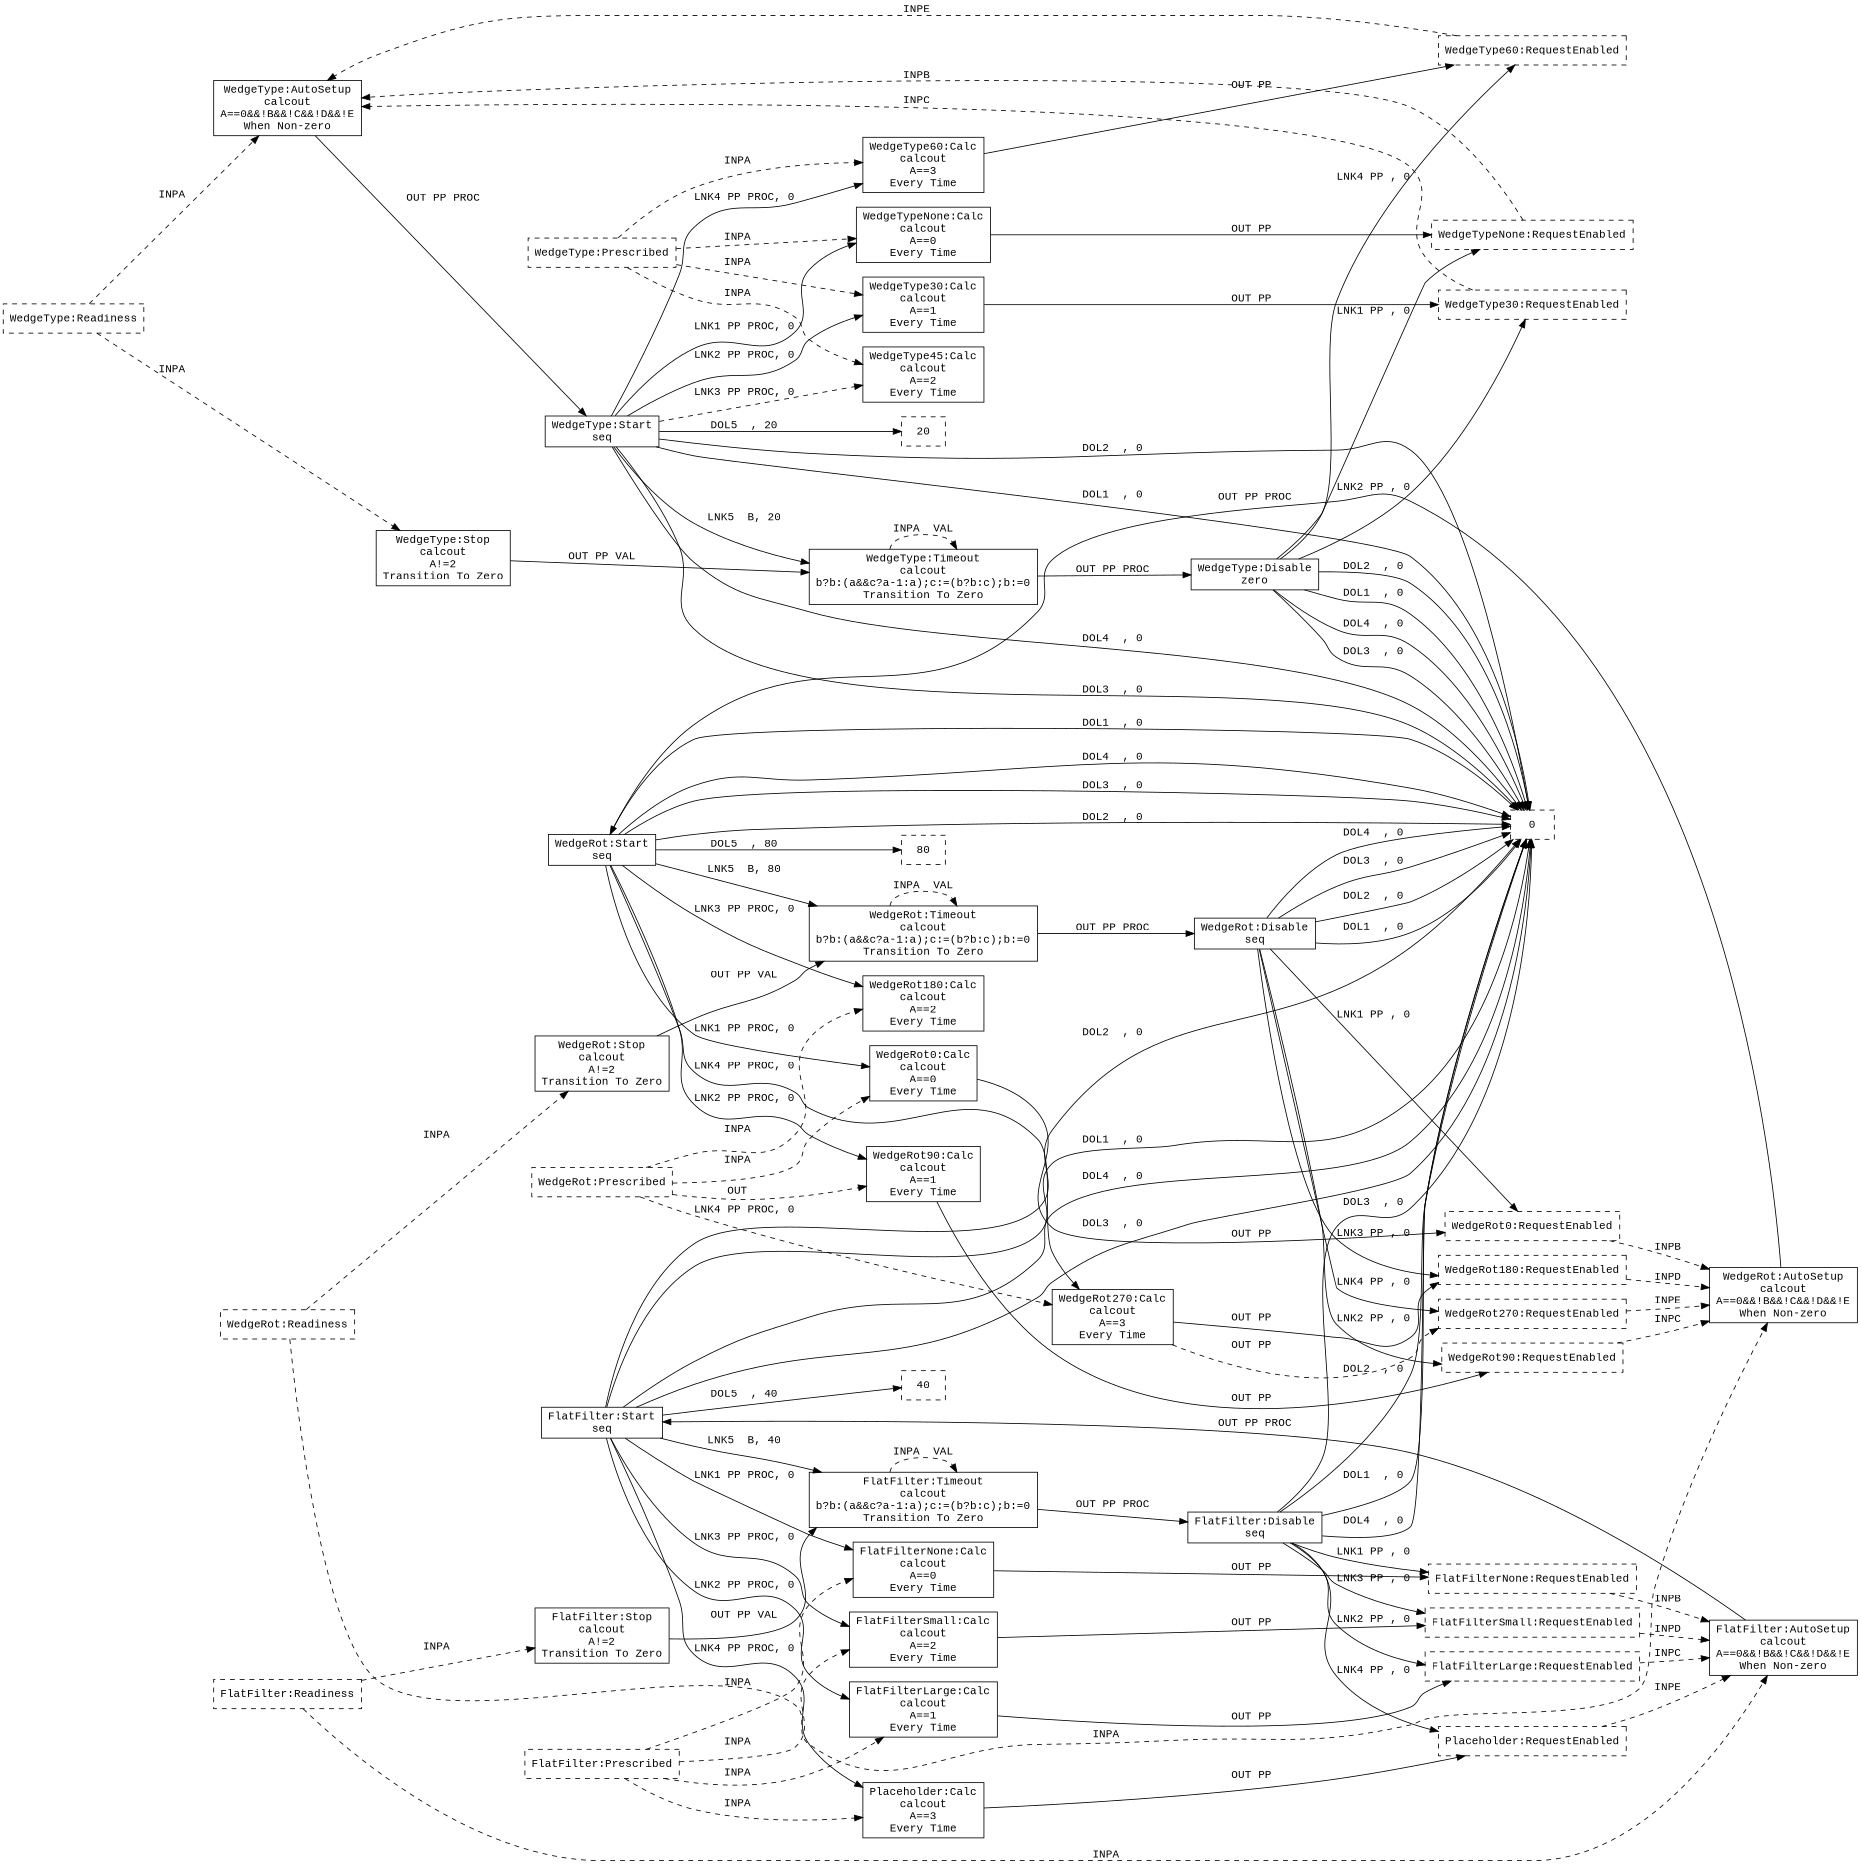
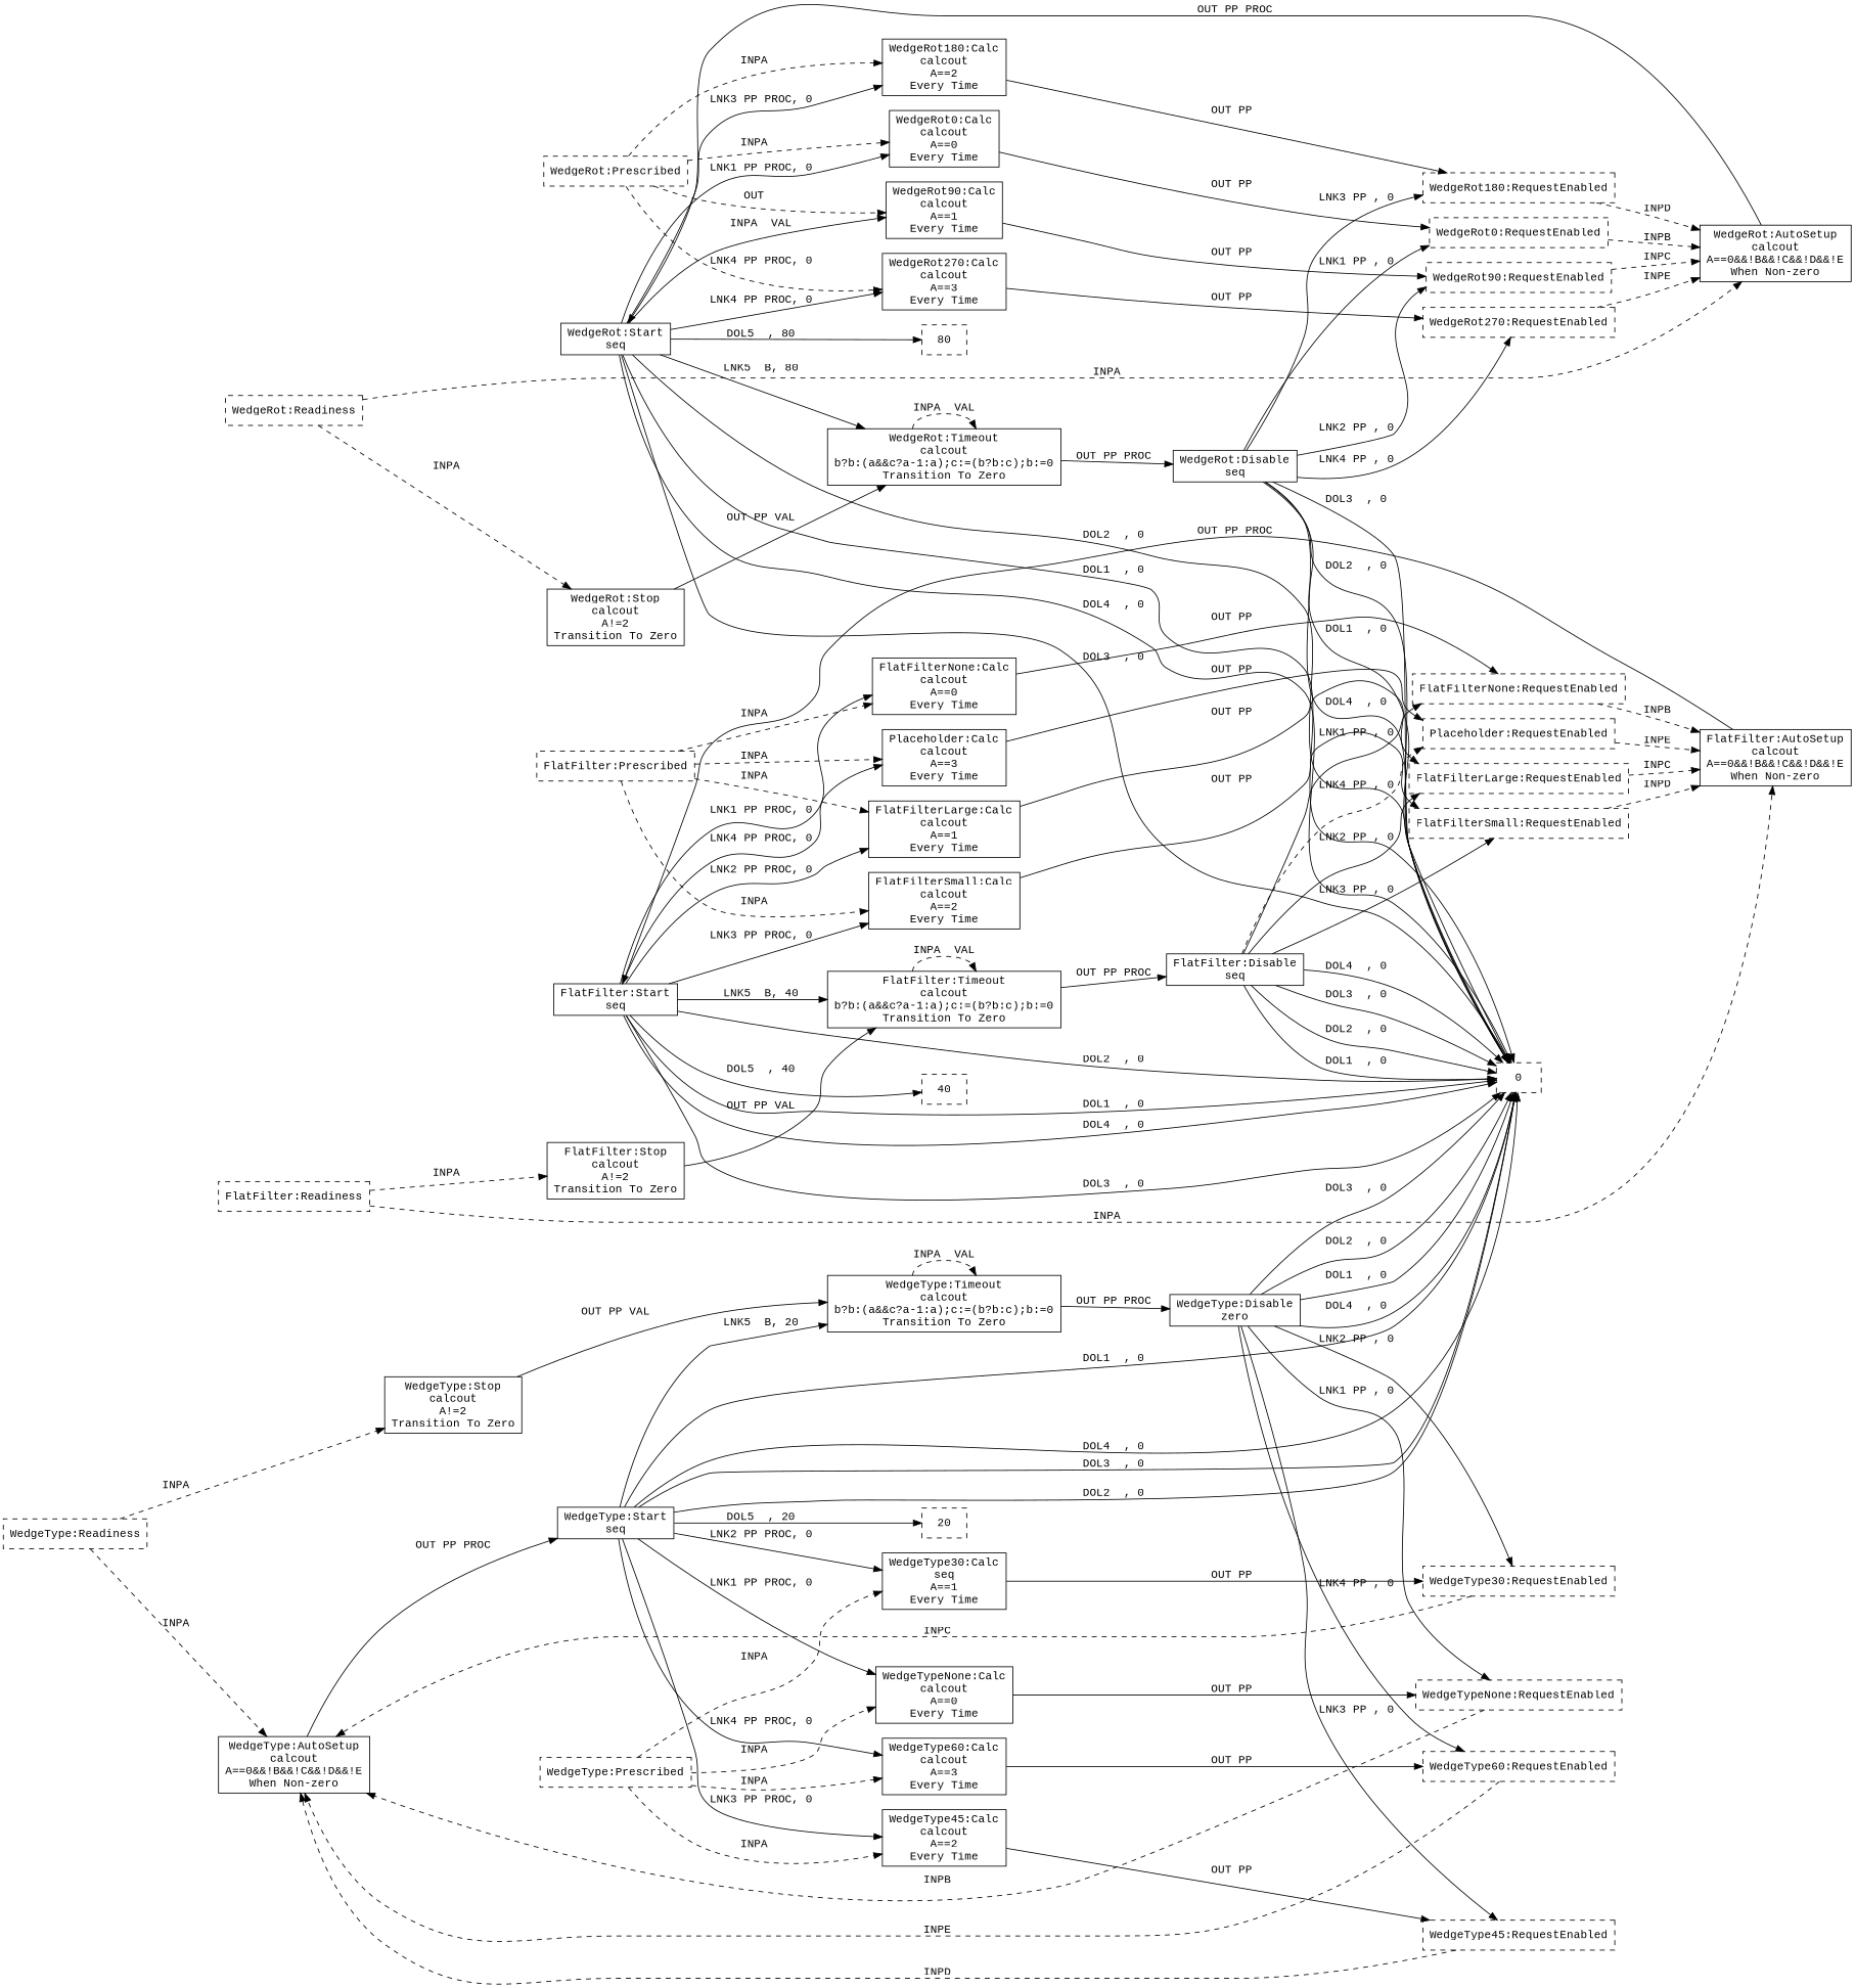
  digraph {
    fontname="Liberation Mono"
    rankdir=LR
    node [fontname="Liberation Mono" shape=box]
    edge [fontname="Liberation Mono" style=solid]
    n1 [label="WedgeType:AutoSetup\ncalcout\nA==0&&!B&&!C&&!D&&!E\nWhen Non-zero"]
    n2 [label="WedgeType:Start\nseq"]
    n3 [label="WedgeTypeNone:Calc\ncalcout\nA==0\nEvery Time"]
    n4 [label="WedgeType:Timeout\ncalcout\nb?b:(a&&c?a-1:a);c:=(b?b:c);b:=0\nTransition To Zero"]
    n5 [label="WedgeType60:Calc\ncalcout\nA==3\nEvery Time"]
    n6 [label="WedgeType45:Calc\ncalcout\nA==2\nEvery Time"]
-   n7 [label="WedgeType30:Calc\ncalcout\nA==1\nEvery Time"]
+   n7 [label="WedgeType30:Calc\nseq\nA==1\nEvery Time"]
    0 [style=dashed]
    20 [style=dashed]
    "WedgeType30:RequestEnabled" [style=dashed]
    "WedgeTypeNone:RequestEnabled" [style=dashed]
    "WedgeType60:RequestEnabled" [style=dashed]
+   "WedgeType45:RequestEnabled" [style=dashed]
    "WedgeType:Readiness" [style=dashed]
    n15 [label="WedgeType:Stop\ncalcout\nA!=2\nTransition To Zero"]
    n16 [label="WedgeType:Disable\nzero"]
    "WedgeType:Prescribed" [style=dashed]
    n18 [label="WedgeRot:AutoSetup\ncalcout\nA==0&&!B&&!C&&!D&&!E\nWhen Non-zero"]
    n19 [label="WedgeRot:Start\nseq"]
    n20 [label="WedgeRot0:Calc\ncalcout\nA==0\nEvery Time"]
    n21 [label="WedgeRot:Timeout\ncalcout\nb?b:(a&&c?a-1:a);c:=(b?b:c);b:=0\nTransition To Zero"]
    n22 [label="WedgeRot270:Calc\ncalcout\nA==3\nEvery Time"]
    n23 [label="WedgeRot180:Calc\ncalcout\nA==2\nEvery Time"]
    n24 [label="WedgeRot90:Calc\ncalcout\nA==1\nEvery Time"]
    80 [style=dashed]
    "WedgeRot90:RequestEnabled" [style=dashed]
    "WedgeRot0:RequestEnabled" [style=dashed]
    "WedgeRot270:RequestEnabled" [style=dashed]
    "WedgeRot180:RequestEnabled" [style=dashed]
    "WedgeRot:Readiness" [style=dashed]
    n31 [label="WedgeRot:Stop\ncalcout\nA!=2\nTransition To Zero"]
    n32 [label="WedgeRot:Disable\nseq"]
    "WedgeRot:Prescribed" [style=dashed]
    n34 [label="FlatFilter:AutoSetup\ncalcout\nA==0&&!B&&!C&&!D&&!E\nWhen Non-zero"]
    n35 [label="FlatFilter:Start\nseq"]
    n36 [label="FlatFilterNone:Calc\ncalcout\nA==0\nEvery Time"]
    n37 [label="FlatFilter:Timeout\ncalcout\nb?b:(a&&c?a-1:a);c:=(b?b:c);b:=0\nTransition To Zero"]
    n38 [label="Placeholder:Calc\ncalcout\nA==3\nEvery Time"]
    n39 [label="FlatFilterSmall:Calc\ncalcout\nA==2\nEvery Time"]
    n40 [label="FlatFilterLarge:Calc\ncalcout\nA==1\nEvery Time"]
    40 [style=dashed]
    "FlatFilterLarge:RequestEnabled" [style=dashed]
    "FlatFilterNone:RequestEnabled" [style=dashed]
    "Placeholder:RequestEnabled" [style=dashed]
    "FlatFilterSmall:RequestEnabled" [style=dashed]
    "FlatFilter:Readiness" [style=dashed]
    n47 [label="FlatFilter:Stop\ncalcout\nA!=2\nTransition To Zero"]
    n48 [label="FlatFilter:Disable\nseq"]
    "FlatFilter:Prescribed" [style=dashed]
    n1 -> n2 [label="OUT PP PROC"]
    n2 -> n3 [label="LNK1 PP PROC, 0"]
    n2 -> n4 [label="LNK5  B, 20"]
    n2 -> n5 [label="LNK4 PP PROC, 0"]
-   n2 -> n6 [label="LNK3 PP PROC, 0" style=dashed]
+   n2 -> n6 [label="LNK3 PP PROC, 0"]
    n2 -> n7 [label="LNK2 PP PROC, 0"]
    n2 -> 0 [label="DOL3  , 0"]
    n2 -> 0 [label="DOL2  , 0"]
    n2 -> 0 [label="DOL1  , 0"]
    n2 -> 0 [label="DOL4  , 0"]
    n2 -> 20 [label="DOL5  , 20"]
    n3 -> "WedgeTypeNone:RequestEnabled" [label="OUT PP "]
    n4 -> n4 [label="INPA  VAL" style=dashed]
    n4 -> n16 [label="OUT PP PROC"]
    n5 -> "WedgeType60:RequestEnabled" [label="OUT PP "]
+   n6 -> "WedgeType45:RequestEnabled" [label="OUT PP "]
    n7 -> "WedgeType30:RequestEnabled" [label="OUT PP "]
    "WedgeType30:RequestEnabled" -> n1 [label="INPC  " style=dashed]
    "WedgeTypeNone:RequestEnabled" -> n1 [label="INPB  " style=dashed]
    "WedgeType60:RequestEnabled" -> n1 [label="INPE  " style=dashed]
+   "WedgeType45:RequestEnabled" -> n1 [label="INPD  " style=dashed]
    "WedgeType:Readiness" -> n1 [label="INPA  " style=dashed]
    "WedgeType:Readiness" -> n15 [label="INPA  " style=dashed]
    n15 -> n4 [label="OUT PP VAL"]
    n16 -> 0 [label="DOL3  , 0"]
    n16 -> 0 [label="DOL2  , 0"]
    n16 -> 0 [label="DOL1  , 0"]
    n16 -> 0 [label="DOL4  , 0"]
    n16 -> "WedgeType30:RequestEnabled" [label="LNK2 PP , 0"]
    n16 -> "WedgeTypeNone:RequestEnabled" [label="LNK1 PP , 0"]
    n16 -> "WedgeType60:RequestEnabled" [label="LNK4 PP , 0"]
+   n16 -> "WedgeType45:RequestEnabled" [label="LNK3 PP , 0"]
    "WedgeType:Prescribed" -> n3 [label="INPA  " style=dashed]
    "WedgeType:Prescribed" -> n5 [label="INPA  " style=dashed]
    "WedgeType:Prescribed" -> n6 [label="INPA  " style=dashed]
    "WedgeType:Prescribed" -> n7 [label="INPA  " style=dashed]
    n18 -> n19 [label="OUT PP PROC"]
    n19 -> 0 [label="DOL3  , 0"]
    n19 -> 0 [label="DOL2  , 0"]
    n19 -> 0 [label="DOL1  , 0"]
    n19 -> 0 [label="DOL4  , 0"]
    n19 -> n20 [label="LNK1 PP PROC, 0"]
    n19 -> n21 [label="LNK5  B, 80"]
    n19 -> n22 [label="LNK4 PP PROC, 0"]
    n19 -> n23 [label="LNK3 PP PROC, 0"]
-   n19 -> n24 [label="LNK2 PP PROC, 0"]
+   n19 -> n24 [label="INPA  VAL"]
    n19 -> 80 [label="DOL5  , 80"]
    n20 -> "WedgeRot0:RequestEnabled" [label="OUT PP "]
    n21 -> n21 [label="INPA  VAL" style=dashed]
    n21 -> n32 [label="OUT PP PROC"]
-   n22 -> "WedgeRot270:RequestEnabled" [label="OUT PP " style=dashed]
-   n22 -> "WedgeRot180:RequestEnabled" [label="OUT PP "]
+   n22 -> "WedgeRot270:RequestEnabled" [label="OUT PP "]
+   n23 -> "WedgeRot180:RequestEnabled" [label="OUT PP "]
    n24 -> "WedgeRot90:RequestEnabled" [label="OUT PP "]
    "WedgeRot90:RequestEnabled" -> n18 [label="INPC  " style=dashed]
    "WedgeRot0:RequestEnabled" -> n18 [label="INPB  " style=dashed]
    "WedgeRot270:RequestEnabled" -> n18 [label="INPE  " style=dashed]
    "WedgeRot180:RequestEnabled" -> n18 [label="INPD  " style=dashed]
    "WedgeRot:Readiness" -> n18 [label="INPA  " style=dashed]
    "WedgeRot:Readiness" -> n31 [label="INPA  " style=dashed]
    n31 -> n21 [label="OUT PP VAL"]
    n32 -> 0 [label="DOL3  , 0"]
    n32 -> 0 [label="DOL2  , 0"]
    n32 -> 0 [label="DOL1  , 0"]
    n32 -> 0 [label="DOL4  , 0"]
    n32 -> "WedgeRot90:RequestEnabled" [label="LNK2 PP , 0"]
    n32 -> "WedgeRot0:RequestEnabled" [label="LNK1 PP , 0"]
    n32 -> "WedgeRot270:RequestEnabled" [label="LNK4 PP , 0"]
    n32 -> "WedgeRot180:RequestEnabled" [label="LNK3 PP , 0"]
    "WedgeRot:Prescribed" -> n20 [label="INPA  " style=dashed]
    "WedgeRot:Prescribed" -> n22 [label="LNK4 PP PROC, 0" style=dashed]
    "WedgeRot:Prescribed" -> n23 [label="INPA  " style=dashed]
    "WedgeRot:Prescribed" -> n24 [label="OUT  " style=dashed]
    n34 -> n35 [label="OUT PP PROC"]
    n35 -> 0 [label="DOL3  , 0"]
    n35 -> 0 [label="DOL2  , 0"]
    n35 -> 0 [label="DOL1  , 0"]
    n35 -> 0 [label="DOL4  , 0"]
    n35 -> n36 [label="LNK1 PP PROC, 0"]
    n35 -> n37 [label="LNK5  B, 40"]
    n35 -> n38 [label="LNK4 PP PROC, 0"]
    n35 -> n39 [label="LNK3 PP PROC, 0"]
    n35 -> n40 [label="LNK2 PP PROC, 0"]
    n35 -> 40 [label="DOL5  , 40"]
    n36 -> "FlatFilterNone:RequestEnabled" [label="OUT PP "]
    n37 -> n37 [label="INPA  VAL" style=dashed]
    n37 -> n48 [label="OUT PP PROC"]
    n38 -> "Placeholder:RequestEnabled" [label="OUT PP "]
    n39 -> "FlatFilterSmall:RequestEnabled" [label="OUT PP "]
    n40 -> "FlatFilterLarge:RequestEnabled" [label="OUT PP "]
    "FlatFilterLarge:RequestEnabled" -> n34 [label="INPC  " style=dashed]
    "FlatFilterNone:RequestEnabled" -> n34 [label="INPB  " style=dashed]
    "Placeholder:RequestEnabled" -> n34 [label="INPE  " style=dashed]
    "FlatFilterSmall:RequestEnabled" -> n34 [label="INPD  " style=dashed]
    "FlatFilter:Readiness" -> n34 [label="INPA  " style=dashed]
    "FlatFilter:Readiness" -> n47 [label="INPA  " style=dashed]
    n47 -> n37 [label="OUT PP VAL"]
    n48 -> 0 [label="DOL3  , 0"]
    n48 -> 0 [label="DOL2  , 0"]
    n48 -> 0 [label="DOL1  , 0"]
    n48 -> 0 [label="DOL4  , 0"]
    n48 -> "FlatFilterLarge:RequestEnabled" [label="LNK2 PP , 0"]
    n48 -> "FlatFilterNone:RequestEnabled" [label="LNK1 PP , 0"]
-   n48 -> "Placeholder:RequestEnabled" [label="LNK4 PP , 0"]
+   n48 -> "Placeholder:RequestEnabled" [label="LNK4 PP , 0" style=dashed]
    n48 -> "FlatFilterSmall:RequestEnabled" [label="LNK3 PP , 0"]
    "FlatFilter:Prescribed" -> n36 [label="INPA  " style=dashed]
    "FlatFilter:Prescribed" -> n38 [label="INPA  " style=dashed]
    "FlatFilter:Prescribed" -> n39 [label="INPA  " style=dashed]
    "FlatFilter:Prescribed" -> n40 [label="INPA  " style=dashed]
  }
